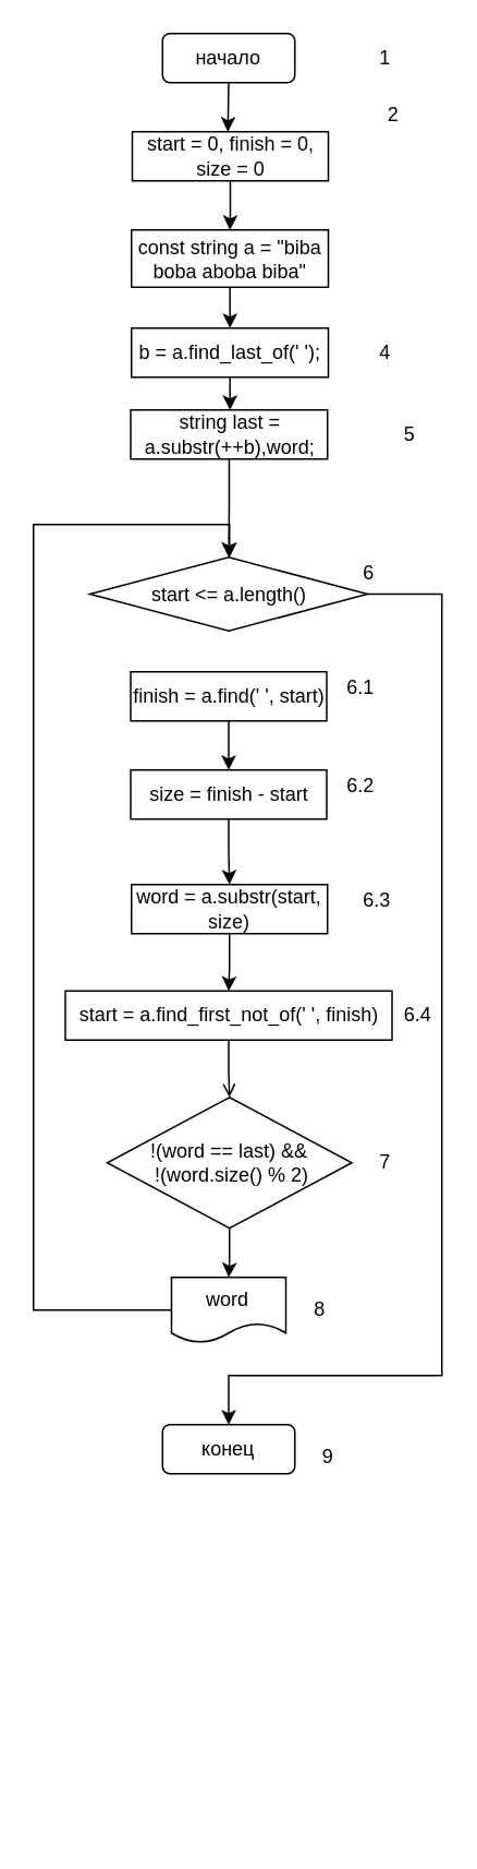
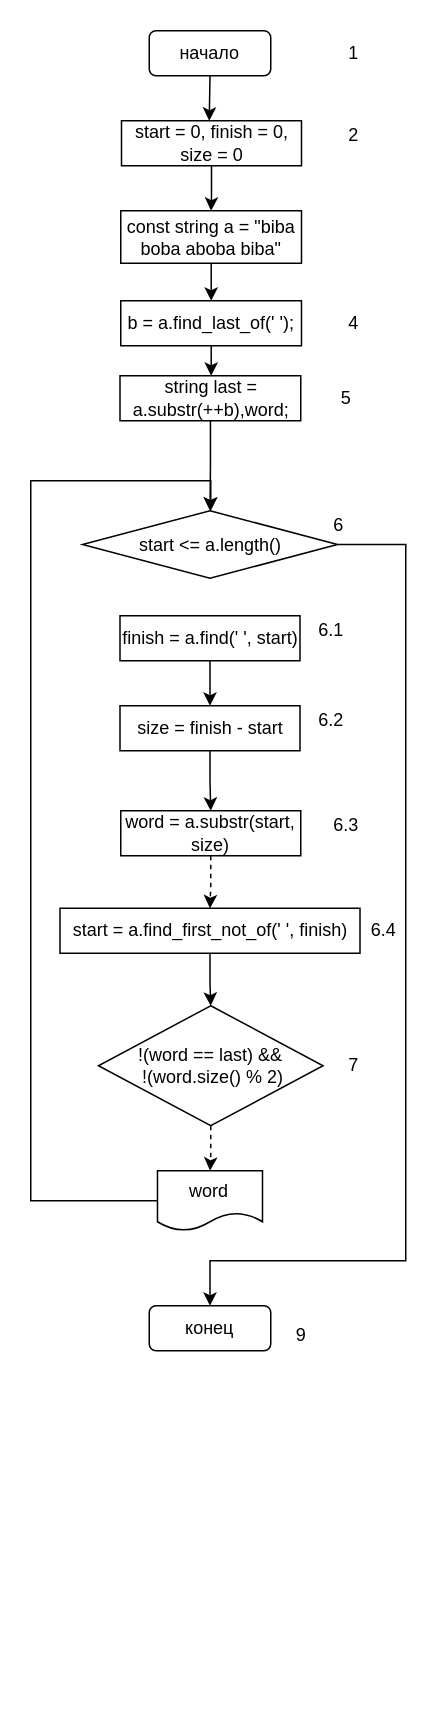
  <mxCell id="0" />
  <mxCell id="1" parent="0" />
  <mxCell id="2" value="" style="edgeStyle=orthogonalEdgeStyle;rounded=0;orthogonalLoop=1;jettySize=auto;html=1;exitX=0.5;exitY=1;exitDx=0;exitDy=0;" parent="1" edge="1" source="3"><mxGeometry relative="1" as="geometry"><mxPoint x="139.029" y="65" as="sourcePoint" /><mxPoint x="139" y="80" as="targetPoint" /></mxGeometry></mxCell>
  <mxCell id="3" value="начало" style="rounded=1;whiteSpace=wrap;html=1;" parent="1" vertex="1"><mxGeometry x="99" width="81" height="30" as="geometry" y="20" /></mxCell>
  <mxCell id="4" value="" style="edgeStyle=orthogonalEdgeStyle;rounded=0;orthogonalLoop=1;jettySize=auto;html=1;entryX=0.5;entryY=0;entryDx=0;entryDy=0;" parent="1" edge="1"><mxGeometry relative="1" as="geometry"><mxPoint x="153.51" y="883" as="targetPoint" /><Array as="points"><mxPoint x="153.51" y="1120" /><mxPoint x="21.51" y="1120" /><mxPoint x="21.51" y="860" /><mxPoint x="153.51" y="860" /></Array></mxGeometry></mxCell>
  <mxCell id="5" value="" style="edgeStyle=orthogonalEdgeStyle;rounded=0;orthogonalLoop=1;jettySize=auto;html=1;" parent="1" source="6" target="8" edge="1"><mxGeometry relative="1" as="geometry" /></mxCell>
  <mxCell id="6" value="const string a = &quot;biba boba aboba biba&quot;" style="rounded=0;whiteSpace=wrap;html=1;" parent="1" vertex="1"><mxGeometry x="80" y="140" width="120.5" height="35" as="geometry" /></mxCell>
  <mxCell id="7" value="" style="edgeStyle=orthogonalEdgeStyle;rounded=0;orthogonalLoop=1;jettySize=auto;html=1;" parent="1" source="8" edge="1"><mxGeometry relative="1" as="geometry"><mxPoint x="140" y="250" as="targetPoint" /></mxGeometry></mxCell>
  <mxCell id="8" value="b = a.find_last_of(' ');" style="rounded=0;whiteSpace=wrap;html=1;" parent="1" vertex="1"><mxGeometry x="80" y="200" width="120.5" height="30" as="geometry" /></mxCell>
  <mxCell id="9" value="" style="edgeStyle=orthogonalEdgeStyle;rounded=0;orthogonalLoop=1;jettySize=auto;html=1;" parent="1" source="10" target="12" edge="1"><mxGeometry relative="1" as="geometry" /></mxCell>
  <mxCell id="10" value="string last = a.substr(++b),word;" style="rounded=0;whiteSpace=wrap;html=1;" parent="1" vertex="1"><mxGeometry x="79.5" y="250" width="120.5" height="30" as="geometry" /></mxCell>
  <mxCell id="11" style="edgeStyle=orthogonalEdgeStyle;rounded=0;orthogonalLoop=1;jettySize=auto;html=1;entryX=0.5;entryY=0;entryDx=0;entryDy=0;" parent="1" source="12" target="25" edge="1"><mxGeometry relative="1" as="geometry"><mxPoint x="160" y="880" as="targetPoint" /><Array as="points"><mxPoint x="270" y="363" /><mxPoint x="270" y="840" /><mxPoint x="140" y="840" /><mxPoint x="140" y="870" /></Array></mxGeometry></mxCell>
  <mxCell id="12" value="start &amp;lt;= a.length()" style="rhombus;whiteSpace=wrap;html=1;rounded=0;" parent="1" vertex="1"><mxGeometry x="54.5" y="340" width="170" height="45" as="geometry" /></mxCell>
  <mxCell id="13" value="" style="edgeStyle=orthogonalEdgeStyle;rounded=0;orthogonalLoop=1;jettySize=auto;html=1;" parent="1" source="14" target="16" edge="1"><mxGeometry relative="1" as="geometry" /></mxCell>
  <mxCell id="14" value="finish = a.find(' ', start)" style="whiteSpace=wrap;html=1;rounded=0;" parent="1" vertex="1"><mxGeometry x="79.5" y="410" width="120" height="30" as="geometry" /></mxCell>
  <mxCell id="15" value="" style="edgeStyle=orthogonalEdgeStyle;rounded=0;orthogonalLoop=1;jettySize=auto;html=1;" parent="1" source="16" target="18" edge="1"><mxGeometry relative="1" as="geometry" /></mxCell>
  <mxCell id="16" value="size = finish - start" style="whiteSpace=wrap;html=1;rounded=0;" parent="1" vertex="1"><mxGeometry x="79.5" y="470" width="120" height="30" as="geometry" /></mxCell>
- <mxCell id="17" value="" style="edgeStyle=orthogonalEdgeStyle;rounded=0;orthogonalLoop=1;jettySize=auto;html=1;" parent="1" source="18" target="20" edge="1"><mxGeometry relative="1" as="geometry" /></mxCell>
+ <mxCell id="17" value="" style="edgeStyle=orthogonalEdgeStyle;rounded=0;orthogonalLoop=1;jettySize=auto;html=1;dashed=1;" parent="1" source="18" target="20" edge="1"><mxGeometry relative="1" as="geometry" /></mxCell>
  <mxCell id="18" value="word = a.substr(start, size)" style="whiteSpace=wrap;html=1;rounded=0;" parent="1" vertex="1"><mxGeometry x="80" y="540" width="120" height="30" as="geometry" /></mxCell>
- <mxCell id="19" value="" style="edgeStyle=orthogonalEdgeStyle;rounded=0;orthogonalLoop=1;jettySize=auto;html=1;endArrow=open;" parent="1" source="20" target="22" edge="1"><mxGeometry relative="1" as="geometry" /></mxCell>
+ <mxCell id="19" value="" style="edgeStyle=orthogonalEdgeStyle;rounded=0;orthogonalLoop=1;jettySize=auto;html=1;" parent="1" source="20" target="22" edge="1"><mxGeometry relative="1" as="geometry" /></mxCell>
  <mxCell id="20" value="start = a.find_first_not_of(' ', finish)" style="whiteSpace=wrap;html=1;rounded=0;" parent="1" vertex="1"><mxGeometry x="39.5" y="605" width="200" height="30" as="geometry" /></mxCell>
- <mxCell id="21" value="" style="edgeStyle=orthogonalEdgeStyle;rounded=0;orthogonalLoop=1;jettySize=auto;html=1;" parent="1" source="22" target="24" edge="1"><mxGeometry relative="1" as="geometry" /></mxCell>
+ <mxCell id="21" value="" style="edgeStyle=orthogonalEdgeStyle;rounded=0;orthogonalLoop=1;jettySize=auto;html=1;dashed=1;" parent="1" source="22" target="24" edge="1"><mxGeometry relative="1" as="geometry" /></mxCell>
  <mxCell id="22" value="!(word == last) &amp;amp;&amp;amp;&lt;br&gt;&amp;nbsp;!(word.size() % 2)" style="rhombus;whiteSpace=wrap;html=1;rounded=0;" parent="1" vertex="1"><mxGeometry x="65.13" y="670" width="149.75" height="80" as="geometry" /></mxCell>
  <mxCell id="23" style="edgeStyle=orthogonalEdgeStyle;rounded=0;orthogonalLoop=1;jettySize=auto;html=1;" parent="1" source="24" edge="1"><mxGeometry relative="1" as="geometry"><mxPoint x="140" y="340" as="targetPoint" /><Array as="points"><mxPoint x="20" y="800" /><mxPoint x="20" y="320" /><mxPoint x="140" y="320" /></Array></mxGeometry></mxCell>
  <mxCell id="24" value="word" style="shape=document;whiteSpace=wrap;html=1;boundedLbl=1;rounded=0;" parent="1" vertex="1"><mxGeometry x="104.49" y="780" width="70.01" height="40" as="geometry" /></mxCell>
  <mxCell id="25" value="конец" style="rounded=1;whiteSpace=wrap;html=1;" parent="1" vertex="1"><mxGeometry x="99" y="870" width="81" height="30" as="geometry" /></mxCell>
  <mxCell id="26" value="1" style="text;html=1;align=center;verticalAlign=middle;resizable=0;points=[];autosize=1;strokeColor=none;fillColor=none;" parent="1" vertex="1"><mxGeometry x="225" y="25" width="20" height="20" as="geometry" /></mxCell>
- <mxCell id="27" value="2" style="text;html=1;align=center;verticalAlign=middle;resizable=0;points=[];autosize=1;strokeColor=none;fillColor=none;" parent="1" vertex="1"><mxGeometry x="229.5" y="60" width="20" height="20" as="geometry" /></mxCell>
+ <mxCell id="27" value="2" style="text;html=1;align=center;verticalAlign=middle;resizable=0;points=[];autosize=1;strokeColor=none;fillColor=none;" parent="1" vertex="1"><mxGeometry x="224.5" y="80" width="20" height="20" as="geometry" /></mxCell>
  <mxCell id="28" value="4" style="text;html=1;align=center;verticalAlign=middle;resizable=0;points=[];autosize=1;strokeColor=none;fillColor=none;" parent="1" vertex="1"><mxGeometry x="225" y="205" width="20" height="20" as="geometry" /></mxCell>
- <mxCell id="29" value="5" style="text;html=1;align=center;verticalAlign=middle;resizable=0;points=[];autosize=1;strokeColor=none;fillColor=none;" parent="1" vertex="1"><mxGeometry x="240" y="255" width="20" height="20" as="geometry" /></mxCell>
+ <mxCell id="29" value="5" style="text;html=1;align=center;verticalAlign=middle;resizable=0;points=[];autosize=1;strokeColor=none;fillColor=none;" parent="1" vertex="1"><mxGeometry x="220" y="255" width="20" height="20" as="geometry" /></mxCell>
  <mxCell id="30" value="6.1" style="text;html=1;align=center;verticalAlign=middle;resizable=0;points=[];autosize=1;strokeColor=none;fillColor=none;" parent="1" vertex="1"><mxGeometry x="205" y="410" width="30" height="20" as="geometry" /></mxCell>
  <mxCell id="31" value="6.2" style="text;html=1;align=center;verticalAlign=middle;resizable=0;points=[];autosize=1;strokeColor=none;fillColor=none;" parent="1" vertex="1"><mxGeometry x="205" y="470" width="30" height="20" as="geometry" /></mxCell>
  <mxCell id="32" value="6.3" style="text;html=1;align=center;verticalAlign=middle;resizable=0;points=[];autosize=1;strokeColor=none;fillColor=none;" parent="1" vertex="1"><mxGeometry x="215" y="540" width="30" height="20" as="geometry" /></mxCell>
  <mxCell id="33" value="6.4" style="text;html=1;align=center;verticalAlign=middle;resizable=0;points=[];autosize=1;strokeColor=none;fillColor=none;" parent="1" vertex="1"><mxGeometry x="240" y="610" width="30" height="20" as="geometry" /></mxCell>
  <mxCell id="34" value="6" style="text;html=1;align=center;verticalAlign=middle;resizable=0;points=[];autosize=1;strokeColor=none;fillColor=none;" parent="1" vertex="1"><mxGeometry x="215" y="340" width="20" height="20" as="geometry" /></mxCell>
  <mxCell id="35" value="7" style="text;html=1;align=center;verticalAlign=middle;resizable=0;points=[];autosize=1;strokeColor=none;fillColor=none;" parent="1" vertex="1"><mxGeometry x="224.5" y="700" width="20" height="20" as="geometry" /></mxCell>
- <mxCell id="36" value="8" style="text;html=1;align=center;verticalAlign=middle;resizable=0;points=[];autosize=1;strokeColor=none;fillColor=none;" parent="1" vertex="1"><mxGeometry x="185" y="790" width="20" height="20" as="geometry" /></mxCell>
  <mxCell id="37" value="" style="edgeStyle=orthogonalEdgeStyle;rounded=0;orthogonalLoop=1;jettySize=auto;html=1;entryX=0.5;entryY=0;entryDx=0;entryDy=0;" edge="1" parent="1" source="38" target="6"><mxGeometry relative="1" as="geometry" /></mxCell>
  <mxCell id="38" value="start = 0, finish = 0, size = 0" style="whiteSpace=wrap;html=1;" vertex="1" parent="1"><mxGeometry x="80.5" y="80" width="120" height="30" as="geometry" /></mxCell>
  <mxCell id="39" value="9" style="text;html=1;align=center;verticalAlign=middle;resizable=0;points=[];autosize=1;strokeColor=none;fillColor=none;" vertex="1" parent="1"><mxGeometry x="190" y="880" width="20" height="20" as="geometry" /></mxCell>
